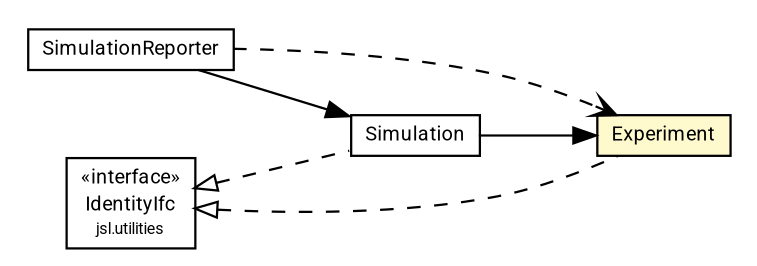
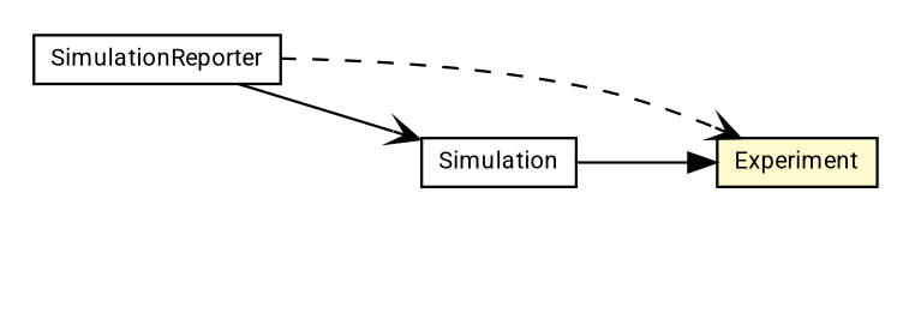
  digraph {
    fontname=Roboto
    nodesep=0.25
    rankdir=LR
    ranksep=0.5
    node [fontcolor=black fontname=Roboto fontsize=9.0 shape=plaintext]
    edge [color=black fontcolor=black fontname=Roboto fontsize=10.0 headport=p labelfontname=Helvetica labelfontsize=10 tailport=p style=dashed]
    n1 [label=<<table title="jsl.modeling.SimulationReporter" border="0" cellborder="1" cellspacing="0" cellpadding="2" port="p" href="./SimulationReporter.html"> 		<tr><td><table border="0" cellspacing="0" cellpadding="1"> <tr><td align="center" balign="center"> SimulationReporter </td></tr> 		</table></td></tr> 		</table>>]
    n2 [label=<<table title="jsl.modeling.Simulation" border="0" cellborder="1" cellspacing="0" cellpadding="2" port="p" href="./Simulation.html"> 		<tr><td><table border="0" cellspacing="0" cellpadding="1"> <tr><td align="center" balign="center"> Simulation </td></tr> 		</table></td></tr> 		</table>>]
    n3 [label=<<table title="jsl.modeling.Experiment" border="0" cellborder="1" cellspacing="0" cellpadding="2" port="p" bgcolor="lemonChiffon" href="./Experiment.html"> 		<tr><td><table border="0" cellspacing="0" cellpadding="1"> <tr><td align="center" balign="center"> Experiment </td></tr> 		</table></td></tr> 		</table>>]
-   n4 [label=<<table title="jsl.utilities.IdentityIfc" border="0" cellborder="1" cellspacing="0" cellpadding="2" port="p" href="../utilities/IdentityIfc.html"> 		<tr><td><table border="0" cellspacing="0" cellpadding="1"> <tr><td align="center" balign="center"> &#171;interface&#187; </td></tr> <tr><td align="center" balign="center"> IdentityIfc </td></tr> <tr><td align="center" balign="center"><font point-size="7.0"> jsl.utilities </font></td></tr> 		</table></td></tr> 		</table>>]
-   n1 -> n2 [arrowhead=normal style=""]
+   n1 -> n2 [arrowhead=open style=""]
    n1 -> n3 [arrowhead=open]
    n2 -> n3 [arrowhead=normal style=""]
-   n4 -> n2 [arrowtail=empty dir=back fontsize=10 color="" fontcolor=""]
-   n4 -> n3 [arrowtail=empty dir=back fontsize=10 color="" fontcolor=""]
  }
